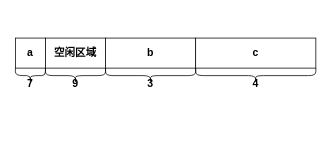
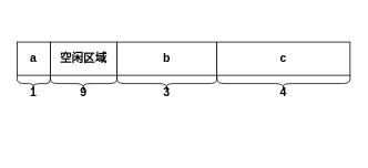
  <mxCell id="0" />
  <mxCell id="1" parent="0" />
  <mxCell id="2" value="" style="shape=curlyBracket;whiteSpace=wrap;html=1;rounded=1;rotation=-90;" vertex="1" parent="1"><mxGeometry x="30" y="80" width="20" height="40" as="geometry" /></mxCell>
  <mxCell id="3" value="&lt;span style=&quot;font-size: 14px&quot;&gt;&lt;b&gt;a&lt;/b&gt;&lt;/span&gt;" style="rounded=0;whiteSpace=wrap;html=1;" vertex="1" parent="1"><mxGeometry x="20" y="50" width="40" height="40" as="geometry" /></mxCell>
- <mxCell id="4" value="&lt;font style=&quot;font-size: 14px&quot;&gt;&lt;b&gt;7&lt;/b&gt;&lt;/font&gt;" style="text;html=1;strokeColor=none;fillColor=none;align=center;verticalAlign=middle;whiteSpace=wrap;rounded=0;" vertex="1" parent="1"><mxGeometry x="20" y="90" width="40" height="40" as="geometry" /></mxCell>
+ <mxCell id="4" value="&lt;font style=&quot;font-size: 14px&quot;&gt;&lt;b&gt;1&lt;/b&gt;&lt;/font&gt;" style="text;html=1;strokeColor=none;fillColor=none;align=center;verticalAlign=middle;whiteSpace=wrap;rounded=0;" vertex="1" parent="1"><mxGeometry x="20" y="90" width="40" height="40" as="geometry" /></mxCell>
  <mxCell id="5" value="&lt;span style=&quot;font-size: 14px&quot;&gt;&lt;b&gt;b&lt;/b&gt;&lt;/span&gt;" style="rounded=0;whiteSpace=wrap;html=1;" vertex="1" parent="1"><mxGeometry x="140" y="50" width="120" height="40" as="geometry" /></mxCell>
  <mxCell id="6" value="&lt;span style=&quot;font-size: 14px&quot;&gt;&lt;b&gt;c&lt;/b&gt;&lt;/span&gt;" style="rounded=0;whiteSpace=wrap;html=1;" vertex="1" parent="1"><mxGeometry x="260" y="50" width="160" height="40" as="geometry" /></mxCell>
  <mxCell id="7" value="&lt;span style=&quot;font-size: 14px&quot;&gt;&lt;b&gt;空闲区域&lt;/b&gt;&lt;/span&gt;" style="rounded=0;whiteSpace=wrap;html=1;" vertex="1" parent="1"><mxGeometry x="60" y="50" width="80" height="40" as="geometry" /></mxCell>
  <mxCell id="8" value="" style="shape=curlyBracket;whiteSpace=wrap;html=1;rounded=1;rotation=-90;" vertex="1" parent="1"><mxGeometry x="190" y="40" width="20" height="120" as="geometry" /></mxCell>
  <mxCell id="9" value="" style="shape=curlyBracket;whiteSpace=wrap;html=1;rounded=1;rotation=-90;" vertex="1" parent="1"><mxGeometry x="330" y="20" width="20" height="160" as="geometry" /></mxCell>
  <mxCell id="10" value="" style="shape=curlyBracket;whiteSpace=wrap;html=1;rounded=1;rotation=-90;size=0.5;" vertex="1" parent="1"><mxGeometry x="90" y="60" width="20" height="80" as="geometry" /></mxCell>
  <mxCell id="11" value="&lt;font style=&quot;font-size: 14px&quot;&gt;&lt;b&gt;3&lt;/b&gt;&lt;/font&gt;" style="text;html=1;strokeColor=none;fillColor=none;align=center;verticalAlign=middle;whiteSpace=wrap;rounded=0;" vertex="1" parent="1"><mxGeometry x="180" y="90" width="40" height="40" as="geometry" /></mxCell>
  <mxCell id="12" value="&lt;font style=&quot;font-size: 14px&quot;&gt;&lt;b&gt;4&lt;/b&gt;&lt;/font&gt;" style="text;html=1;strokeColor=none;fillColor=none;align=center;verticalAlign=middle;whiteSpace=wrap;rounded=0;" vertex="1" parent="1"><mxGeometry x="320" y="90" width="40" height="40" as="geometry" /></mxCell>
  <mxCell id="13" value="&lt;font style=&quot;font-size: 14px&quot;&gt;&lt;b&gt;9&lt;/b&gt;&lt;/font&gt;" style="text;html=1;strokeColor=none;fillColor=none;align=center;verticalAlign=middle;whiteSpace=wrap;rounded=0;" vertex="1" parent="1"><mxGeometry x="80" y="90" width="40" height="40" as="geometry" /></mxCell>
